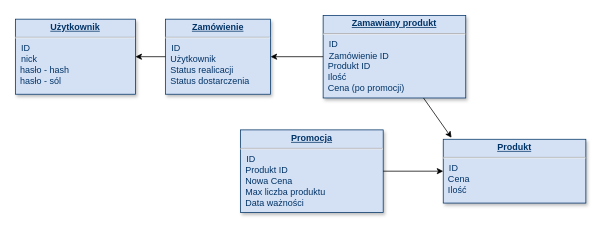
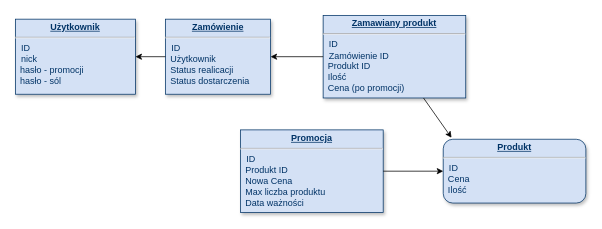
  <mxCell id="0" />
  <mxCell id="1" parent="0" />
- <mxCell id="2" value="&lt;p style=&quot;margin: 0px; margin-top: 4px; text-align: center; text-decoration: underline;&quot;&gt;&lt;strong&gt;Produkt&lt;/strong&gt;&lt;/p&gt;&lt;hr&gt;&lt;p style=&quot;margin: 0px; margin-left: 8px;&quot;&gt;ID&lt;/p&gt;&lt;div&gt;&amp;nbsp; Cena&lt;/div&gt;&lt;div&gt;&amp;nbsp; Ilość&lt;/div&gt;&lt;div&gt;&amp;nbsp; &lt;br&gt;&lt;/div&gt;" style="verticalAlign=top;align=left;overflow=fill;fontSize=12;fontFamily=Helvetica;html=1;strokeColor=#003366;shadow=1;fillColor=#D4E1F5;fontColor=#003366" parent="1" vertex="1"><mxGeometry x="590" y="185" width="190" height="85" as="geometry" /></mxCell>
- <mxCell id="3" value="&lt;p style=&quot;margin: 0px; margin-top: 4px; text-align: center; text-decoration: underline;&quot;&gt;&lt;strong&gt;Użytkownik&lt;br&gt;&lt;/strong&gt;&lt;/p&gt;&lt;hr&gt;&lt;p style=&quot;margin: 0px; margin-left: 8px;&quot;&gt;ID&lt;br&gt;&lt;/p&gt;&lt;p style=&quot;margin: 0px; margin-left: 8px;&quot;&gt;nick&lt;/p&gt;&lt;div&gt;&amp;nbsp; hasło - hash&lt;br&gt;&lt;/div&gt;&lt;div&gt;&amp;nbsp; hasło - sól&lt;br&gt;&lt;/div&gt;&lt;div&gt;&amp;nbsp; &lt;br&gt;&lt;/div&gt;" style="verticalAlign=top;align=left;overflow=fill;fontSize=12;fontFamily=Helvetica;html=1;strokeColor=#003366;shadow=1;fillColor=#D4E1F5;fontColor=#003366" vertex="1" parent="1"><mxGeometry x="20" y="25" width="160" height="100" as="geometry" /></mxCell>
+ <mxCell id="2" value="&lt;p style=&quot;margin: 0px; margin-top: 4px; text-align: center; text-decoration: underline;&quot;&gt;&lt;strong&gt;Produkt&lt;/strong&gt;&lt;/p&gt;&lt;hr&gt;&lt;p style=&quot;margin: 0px; margin-left: 8px;&quot;&gt;ID&lt;/p&gt;&lt;div&gt;&amp;nbsp; Cena&lt;/div&gt;&lt;div&gt;&amp;nbsp; Ilość&lt;/div&gt;&lt;div&gt;&amp;nbsp; &lt;br&gt;&lt;/div&gt;" style="verticalAlign=top;align=left;overflow=fill;fontSize=12;fontFamily=Helvetica;html=1;strokeColor=#003366;shadow=1;fillColor=#D4E1F5;fontColor=#003366;rounded=1;" parent="1" vertex="1"><mxGeometry x="590" y="185" width="190" height="85" as="geometry" /></mxCell>
+ <mxCell id="3" value="&lt;p style=&quot;margin: 0px; margin-top: 4px; text-align: center; text-decoration: underline;&quot;&gt;&lt;strong&gt;Użytkownik&lt;br&gt;&lt;/strong&gt;&lt;/p&gt;&lt;hr&gt;&lt;p style=&quot;margin: 0px; margin-left: 8px;&quot;&gt;ID&lt;br&gt;&lt;/p&gt;&lt;p style=&quot;margin: 0px; margin-left: 8px;&quot;&gt;nick&lt;/p&gt;&lt;div&gt;&amp;nbsp; hasło - promocji&lt;br&gt;&lt;/div&gt;&lt;div&gt;&amp;nbsp; hasło - sól&lt;br&gt;&lt;/div&gt;&lt;div&gt;&amp;nbsp; &lt;br&gt;&lt;/div&gt;" style="verticalAlign=top;align=left;overflow=fill;fontSize=12;fontFamily=Helvetica;html=1;strokeColor=#003366;shadow=1;fillColor=#D4E1F5;fontColor=#003366" vertex="1" parent="1"><mxGeometry x="20" y="25" width="160" height="100" as="geometry" /></mxCell>
  <mxCell id="4" value="&lt;p style=&quot;margin: 0px; margin-top: 4px; text-align: center; text-decoration: underline;&quot;&gt;&lt;strong&gt;Zamówienie&lt;br&gt;&lt;/strong&gt;&lt;/p&gt;&lt;hr&gt;&lt;p style=&quot;margin: 0px; margin-left: 8px;&quot;&gt;ID&lt;/p&gt;&lt;div&gt;&amp;nbsp; Użytkownik&lt;/div&gt;&lt;div&gt;&amp;nbsp; Status realicacji&lt;/div&gt;&lt;div&gt;&amp;nbsp; Status dostarczenia&lt;/div&gt;&lt;div&gt;&lt;br&gt;&lt;/div&gt;" style="verticalAlign=top;align=left;overflow=fill;fontSize=12;fontFamily=Helvetica;html=1;strokeColor=#003366;shadow=1;fillColor=#D4E1F5;fontColor=#003366" vertex="1" parent="1"><mxGeometry x="220" y="25" width="140" height="100" as="geometry" /></mxCell>
  <mxCell id="5" value="&lt;p style=&quot;margin: 0px; margin-top: 4px; text-align: center; text-decoration: underline;&quot;&gt;&lt;strong&gt;Zamawiany produkt&lt;br&gt;&lt;/strong&gt;&lt;/p&gt;&lt;hr&gt;&lt;p style=&quot;margin: 0px; margin-left: 8px;&quot;&gt;ID&lt;/p&gt;&lt;p style=&quot;margin: 0px; margin-left: 8px;&quot;&gt;Zamówienie ID&lt;br&gt;&lt;/p&gt;&lt;div&gt;&amp;nbsp; Produkt ID&lt;br&gt;&lt;/div&gt;&lt;div&gt;&amp;nbsp; Ilość&lt;/div&gt;&lt;div&gt;&amp;nbsp; Cena (po promocji)&lt;/div&gt;&lt;div&gt;&lt;br&gt;&lt;/div&gt;&lt;div&gt;&amp;nbsp; &lt;br&gt;&lt;/div&gt;" style="verticalAlign=top;align=left;overflow=fill;fontSize=12;fontFamily=Helvetica;html=1;strokeColor=#003366;shadow=1;fillColor=#D4E1F5;fontColor=#003366" vertex="1" parent="1"><mxGeometry x="430" y="20" width="190" height="110" as="geometry" /></mxCell>
  <mxCell id="6" value="&lt;p style=&quot;margin: 0px; margin-top: 4px; text-align: center; text-decoration: underline;&quot;&gt;&lt;strong&gt;Promocja&lt;/strong&gt;&lt;/p&gt;&lt;hr&gt;&lt;p style=&quot;margin: 0px; margin-left: 8px;&quot;&gt;ID&lt;/p&gt;&lt;div&gt;&amp;nbsp; Produkt ID&lt;/div&gt;&lt;div&gt;&amp;nbsp; Nowa Cena&lt;/div&gt;&lt;div&gt;&amp;nbsp; Max liczba produktu&lt;br&gt;&lt;/div&gt;&lt;div&gt;&amp;nbsp; Data ważności&lt;br&gt;&lt;/div&gt;&lt;div&gt;&amp;nbsp; &lt;br&gt;&lt;/div&gt;" style="verticalAlign=top;align=left;overflow=fill;fontSize=12;fontFamily=Helvetica;html=1;strokeColor=#003366;shadow=1;fillColor=#D4E1F5;fontColor=#003366" vertex="1" parent="1"><mxGeometry x="320" y="172.5" width="190" height="110" as="geometry" /></mxCell>
  <mxCell id="7" value="" style="endArrow=classic;html=1;rounded=0;" edge="1" parent="1" source="6" target="2"><mxGeometry width="50" height="50" relative="1" as="geometry"><mxPoint x="370" y="395" as="sourcePoint" /><mxPoint x="420" y="345" as="targetPoint" /></mxGeometry></mxCell>
  <mxCell id="8" value="" style="endArrow=classic;html=1;rounded=0;exitX=0;exitY=0.5;exitDx=0;exitDy=0;entryX=1;entryY=0.5;entryDx=0;entryDy=0;" edge="1" parent="1" source="4" target="3"><mxGeometry width="50" height="50" relative="1" as="geometry"><mxPoint x="270" y="55" as="sourcePoint" /><mxPoint x="320" y="5" as="targetPoint" /></mxGeometry></mxCell>
  <mxCell id="9" value="" style="endArrow=classic;html=1;rounded=0;exitX=0;exitY=0.5;exitDx=0;exitDy=0;" edge="1" parent="1" source="5" target="4"><mxGeometry width="50" height="50" relative="1" as="geometry"><mxPoint x="240" y="290" as="sourcePoint" /><mxPoint x="420" y="75" as="targetPoint" /></mxGeometry></mxCell>
  <mxCell id="10" value="" style="endArrow=classic;html=1;rounded=0;entryX=0.058;entryY=-0.024;entryDx=0;entryDy=0;entryPerimeter=0;" edge="1" parent="1" source="5" target="2"><mxGeometry width="50" height="50" relative="1" as="geometry"><mxPoint x="520" y="155" as="sourcePoint" /><mxPoint x="570" y="105" as="targetPoint" /></mxGeometry></mxCell>
